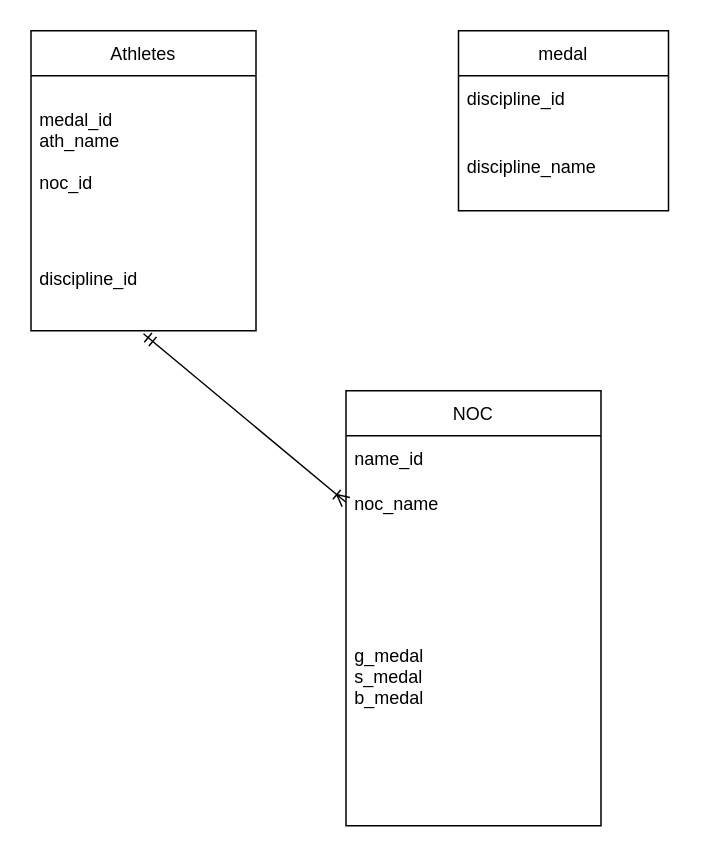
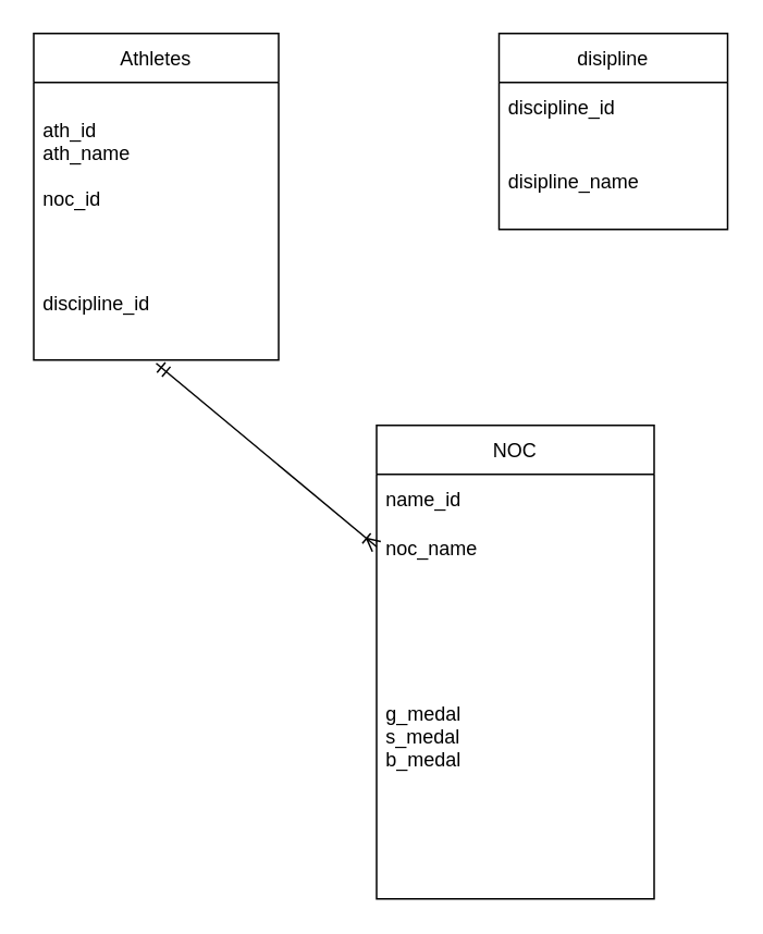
  <mxCell id="0" />
  <mxCell id="1" parent="0" />
  <mxCell id="2" value="Athletes" style="swimlane;fontStyle=0;childLayout=stackLayout;horizontal=1;startSize=30;horizontalStack=0;resizeParent=1;resizeParentMax=0;resizeLast=0;collapsible=1;marginBottom=0;" vertex="1" parent="1"><mxGeometry x="20" y="20" width="150" height="200" as="geometry" /></mxCell>
- <mxCell id="3" value="medal_id&#10;ath_name&#10;&#10;noc_id" style="text;strokeColor=none;fillColor=none;align=left;verticalAlign=middle;spacingLeft=4;spacingRight=4;overflow=hidden;points=[[0,0.5],[1,0.5]];portConstraint=eastwest;rotatable=0;" vertex="1" parent="2"><mxGeometry y="30" width="150" height="100" as="geometry" /></mxCell>
+ <mxCell id="3" value="ath_id&#10;ath_name&#10;&#10;noc_id" style="text;strokeColor=none;fillColor=none;align=left;verticalAlign=middle;spacingLeft=4;spacingRight=4;overflow=hidden;points=[[0,0.5],[1,0.5]];portConstraint=eastwest;rotatable=0;" vertex="1" parent="2"><mxGeometry y="30" width="150" height="100" as="geometry" /></mxCell>
  <mxCell id="4" value="discipline_id" style="text;strokeColor=none;fillColor=none;align=left;verticalAlign=middle;spacingLeft=4;spacingRight=4;overflow=hidden;points=[[0,0.5],[1,0.5]];portConstraint=eastwest;rotatable=0;" vertex="1" parent="2"><mxGeometry y="130" width="150" height="70" as="geometry" /></mxCell>
- <mxCell id="5" value="medal" style="swimlane;fontStyle=0;childLayout=stackLayout;horizontal=1;startSize=30;horizontalStack=0;resizeParent=1;resizeParentMax=0;resizeLast=0;collapsible=1;marginBottom=0;" vertex="1" parent="1"><mxGeometry x="305" y="20" width="140" height="120" as="geometry" /></mxCell>
+ <mxCell id="5" value="disipline" style="swimlane;fontStyle=0;childLayout=stackLayout;horizontal=1;startSize=30;horizontalStack=0;resizeParent=1;resizeParentMax=0;resizeLast=0;collapsible=1;marginBottom=0;" vertex="1" parent="1"><mxGeometry x="305" y="20" width="140" height="120" as="geometry" /></mxCell>
  <mxCell id="6" value="discipline_id" style="text;strokeColor=none;fillColor=none;align=left;verticalAlign=middle;spacingLeft=4;spacingRight=4;overflow=hidden;points=[[0,0.5],[1,0.5]];portConstraint=eastwest;rotatable=0;" vertex="1" parent="5"><mxGeometry y="30" width="140" height="30" as="geometry" /></mxCell>
- <mxCell id="7" value="discipline_name" style="text;strokeColor=none;fillColor=none;align=left;verticalAlign=middle;spacingLeft=4;spacingRight=4;overflow=hidden;points=[[0,0.5],[1,0.5]];portConstraint=eastwest;rotatable=0;" vertex="1" parent="5"><mxGeometry y="60" width="140" height="60" as="geometry" /></mxCell>
+ <mxCell id="7" value="disipline_name" style="text;strokeColor=none;fillColor=none;align=left;verticalAlign=middle;spacingLeft=4;spacingRight=4;overflow=hidden;points=[[0,0.5],[1,0.5]];portConstraint=eastwest;rotatable=0;" vertex="1" parent="5"><mxGeometry y="60" width="140" height="60" as="geometry" /></mxCell>
  <mxCell id="8" value="NOC" style="swimlane;fontStyle=0;childLayout=stackLayout;horizontal=1;startSize=30;horizontalStack=0;resizeParent=1;resizeParentMax=0;resizeLast=0;collapsible=1;marginBottom=0;" vertex="1" parent="1"><mxGeometry x="230" y="260" width="170" height="290" as="geometry" /></mxCell>
  <mxCell id="9" value="name_id" style="text;strokeColor=none;fillColor=none;align=left;verticalAlign=middle;spacingLeft=4;spacingRight=4;overflow=hidden;points=[[0,0.5],[1,0.5]];portConstraint=eastwest;rotatable=0;" vertex="1" parent="8"><mxGeometry y="30" width="170" height="30" as="geometry" /></mxCell>
  <mxCell id="10" value="noc_name" style="text;strokeColor=none;fillColor=none;align=left;verticalAlign=middle;spacingLeft=4;spacingRight=4;overflow=hidden;points=[[0,0.5],[1,0.5]];portConstraint=eastwest;rotatable=0;" vertex="1" parent="8"><mxGeometry y="60" width="170" height="30" as="geometry" /></mxCell>
  <mxCell id="11" value="g_medal&#10;s_medal&#10;b_medal" style="text;strokeColor=none;fillColor=none;align=left;verticalAlign=middle;spacingLeft=4;spacingRight=4;overflow=hidden;points=[[0,0.5],[1,0.5]];portConstraint=eastwest;rotatable=0;" vertex="1" parent="8"><mxGeometry y="90" width="170" height="200" as="geometry" /></mxCell>
  <mxCell id="12" value="" style="endArrow=ERoneToMany;html=1;rounded=0;exitX=0.5;exitY=1.029;exitDx=0;exitDy=0;exitPerimeter=0;startArrow=ERmandOne;startFill=0;endFill=0;" edge="1" parent="1" source="4" target="8"><mxGeometry width="50" height="50" relative="1" as="geometry"><mxPoint x="110" y="290" as="sourcePoint" /><mxPoint x="160" y="240" as="targetPoint" /></mxGeometry></mxCell>
